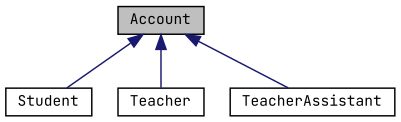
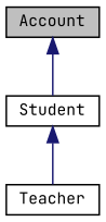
  digraph {
    fontname="JetBrains Mono"
    node [color=black fontname="JetBrains Mono" fontsize=10 shape=record]
    edge [color=midnightblue dir=back fontname="JetBrains Mono" fontsize=10 labelfontname=FreeSans labelfontsize=10 style=solid]
    n1 [fillcolor=grey75 fontcolor=black height=0.2 label=Account style=filled width=0.4]
    n2 [height=0.2 label=Student width=0.4]
    n3 [height=0.2 label=Teacher width=0.4]
-   n4 [height=0.2 label=TeacherAssistant width=0.4]
    n1 -> n2
-   n1 -> n3
-   n1 -> n4
+   n2 -> n3
  }
